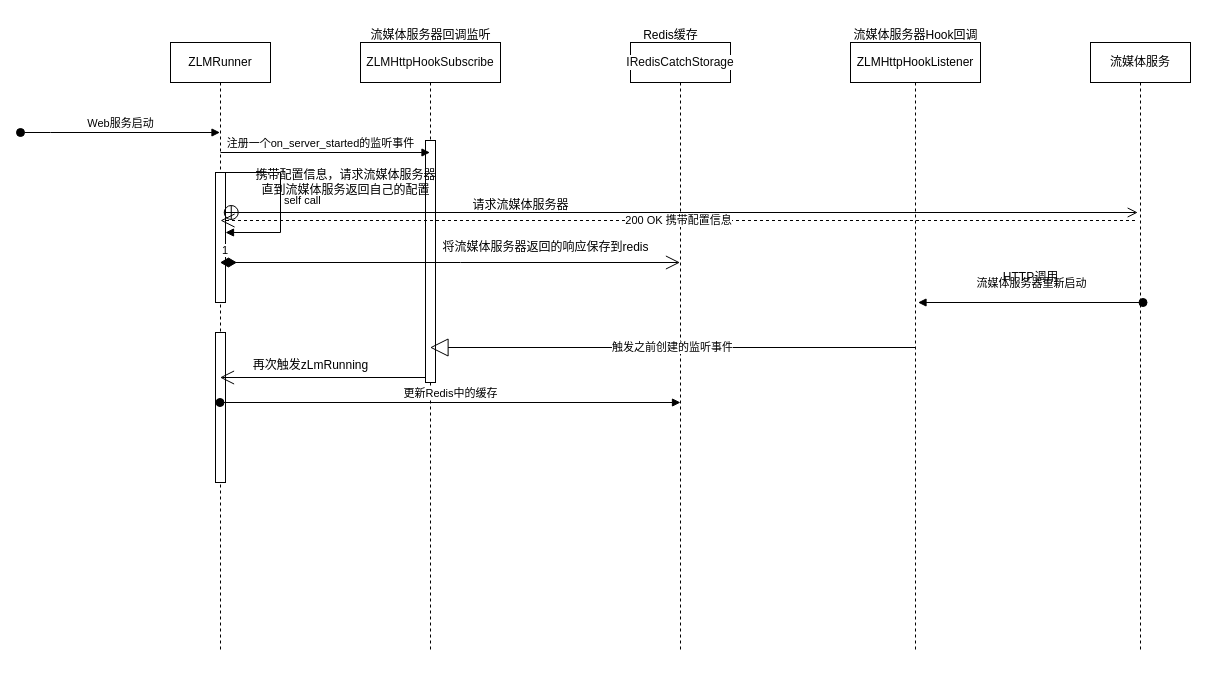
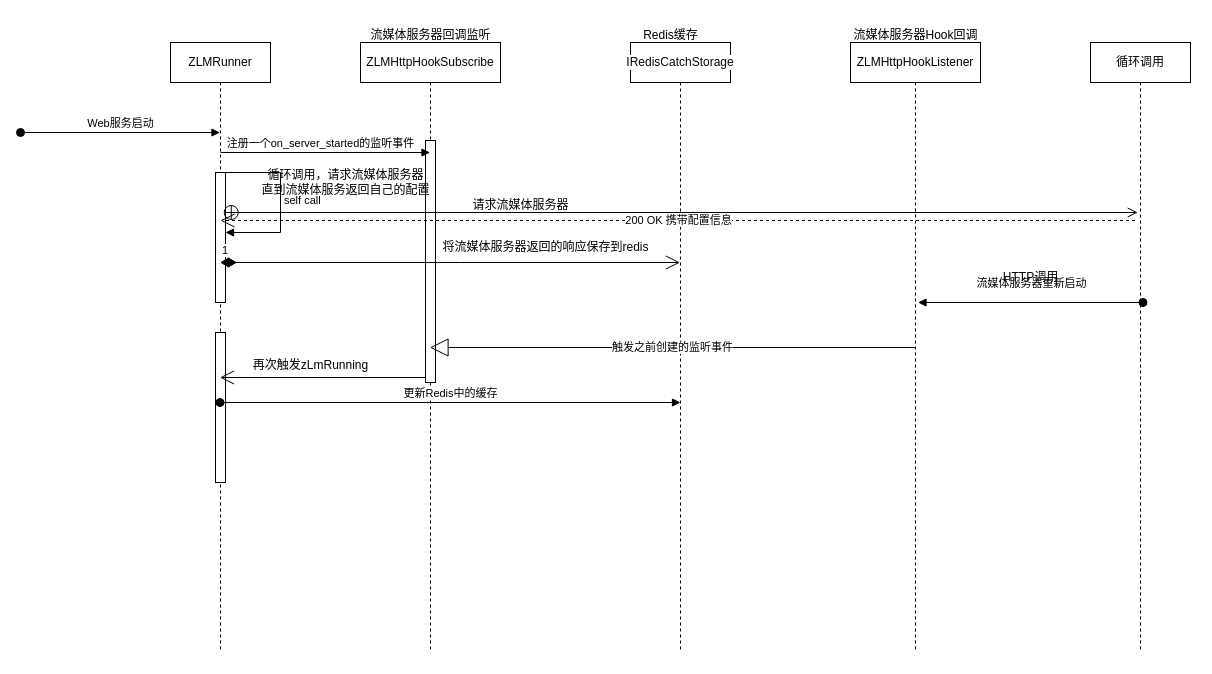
  <mxCell id="0" />
  <mxCell id="1" parent="0" />
  <mxCell id="2" value="ZLMRunner" style="shape=umlLifeline;perimeter=lifelinePerimeter;whiteSpace=wrap;html=1;container=1;dropTarget=0;collapsible=0;recursiveResize=0;outlineConnect=0;portConstraint=eastwest;newEdgeStyle={&quot;curved&quot;:0,&quot;rounded&quot;:0};" vertex="1" parent="1"><mxGeometry x="170" y="42" width="100" height="610" as="geometry" /></mxCell>
  <mxCell id="3" value="" style="html=1;points=[[0,0,0,0,5],[0,1,0,0,-5],[1,0,0,0,5],[1,1,0,0,-5]];perimeter=orthogonalPerimeter;outlineConnect=0;targetShapes=umlLifeline;portConstraint=eastwest;newEdgeStyle={&quot;curved&quot;:0,&quot;rounded&quot;:0};" vertex="1" parent="2"><mxGeometry x="45" y="130" width="10" height="130" as="geometry" /></mxCell>
  <mxCell id="4" value="self call" style="html=1;align=left;spacingLeft=2;endArrow=block;rounded=0;edgeStyle=orthogonalEdgeStyle;curved=0;rounded=0;" edge="1" target="3" parent="2" source="2"><mxGeometry relative="1" as="geometry"><mxPoint x="55" y="130" as="sourcePoint" /><Array as="points"><mxPoint x="110" y="130" /><mxPoint x="110" y="190" /></Array></mxGeometry></mxCell>
  <mxCell id="5" value="" style="html=1;points=[[0,0,0,0,5],[0,1,0,0,-5],[1,0,0,0,5],[1,1,0,0,-5]];perimeter=orthogonalPerimeter;outlineConnect=0;targetShapes=umlLifeline;portConstraint=eastwest;newEdgeStyle={&quot;curved&quot;:0,&quot;rounded&quot;:0};" vertex="1" parent="2"><mxGeometry x="45" y="290" width="10" height="150" as="geometry" /></mxCell>
  <mxCell id="6" value="&lt;div style=&quot;background-color:#ffffff;color:#080808&quot;&gt;&lt;pre style=&quot;&quot;&gt;&lt;font style=&quot;font-size: 12px;&quot; face=&quot;Helvetica&quot;&gt;ZLMHttpHookSubscribe&lt;/font&gt;&lt;/pre&gt;&lt;/div&gt;" style="shape=umlLifeline;perimeter=lifelinePerimeter;whiteSpace=wrap;html=1;container=1;dropTarget=0;collapsible=0;recursiveResize=0;outlineConnect=0;portConstraint=eastwest;newEdgeStyle={&quot;curved&quot;:0,&quot;rounded&quot;:0};" vertex="1" parent="1"><mxGeometry x="360" y="42" width="140" height="610" as="geometry" /></mxCell>
  <mxCell id="7" value="" style="html=1;points=[[0,0,0,0,5],[0,1,0,0,-5],[1,0,0,0,5],[1,1,0,0,-5]];perimeter=orthogonalPerimeter;outlineConnect=0;targetShapes=umlLifeline;portConstraint=eastwest;newEdgeStyle={&quot;curved&quot;:0,&quot;rounded&quot;:0};" vertex="1" parent="6"><mxGeometry x="65" y="98" width="10" height="242" as="geometry" /></mxCell>
  <mxCell id="8" value="Web服务启动" style="html=1;verticalAlign=bottom;startArrow=oval;startFill=1;endArrow=block;startSize=8;curved=0;rounded=0;" edge="1" parent="1" target="2"><mxGeometry x="0.003" width="60" relative="1" as="geometry"><mxPoint x="20" y="132" as="sourcePoint" /><mxPoint x="80" y="132" as="targetPoint" /><Array as="points"><mxPoint x="50" y="132" /></Array><mxPoint as="offset" /></mxGeometry></mxCell>
  <mxCell id="9" value="流媒体服务器回调监听" style="text;html=1;align=center;verticalAlign=middle;resizable=0;points=[];autosize=1;strokeColor=none;fillColor=none;" vertex="1" parent="1"><mxGeometry x="360" y="20" width="140" height="30" as="geometry" /></mxCell>
  <mxCell id="10" value="注册一个on_server_started的监听事件" style="html=1;verticalAlign=bottom;endArrow=block;curved=0;rounded=0;" edge="1" parent="1" target="6"><mxGeometry x="-0.045" width="80" relative="1" as="geometry"><mxPoint x="220" y="152" as="sourcePoint" /><mxPoint x="300" y="152" as="targetPoint" /><mxPoint as="offset" /></mxGeometry></mxCell>
- <mxCell id="11" value="携带配置信息，请求流媒体服务器&lt;br&gt;直到流媒体服务返回自己的配置" style="text;html=1;align=center;verticalAlign=middle;resizable=0;points=[];autosize=1;strokeColor=none;fillColor=none;" vertex="1" parent="1"><mxGeometry x="250" y="162" width="190" height="40" as="geometry" /></mxCell>
+ <mxCell id="11" value="循环调用，请求流媒体服务器&lt;br&gt;直到流媒体服务返回自己的配置" style="text;html=1;align=center;verticalAlign=middle;resizable=0;points=[];autosize=1;strokeColor=none;fillColor=none;" vertex="1" parent="1"><mxGeometry x="250" y="162" width="190" height="40" as="geometry" /></mxCell>
  <mxCell id="12" value="&lt;div style=&quot;background-color:#ffffff;color:#080808&quot;&gt;&lt;pre style=&quot;&quot;&gt;&lt;font style=&quot;font-size: 12px;&quot; face=&quot;Helvetica&quot;&gt;IRedisCatchStorage&lt;/font&gt;&lt;/pre&gt;&lt;/div&gt;" style="shape=umlLifeline;perimeter=lifelinePerimeter;whiteSpace=wrap;html=1;container=1;dropTarget=0;collapsible=0;recursiveResize=0;outlineConnect=0;portConstraint=eastwest;newEdgeStyle={&quot;curved&quot;:0,&quot;rounded&quot;:0};" vertex="1" parent="1"><mxGeometry x="630" y="42" width="100" height="610" as="geometry" /></mxCell>
  <mxCell id="13" value="Redis缓存" style="text;html=1;align=center;verticalAlign=middle;resizable=0;points=[];autosize=1;strokeColor=none;fillColor=none;" vertex="1" parent="1"><mxGeometry x="630" y="20" width="80" height="30" as="geometry" /></mxCell>
  <mxCell id="14" value="1" style="endArrow=open;html=1;endSize=12;startArrow=diamondThin;startSize=14;startFill=1;edgeStyle=orthogonalEdgeStyle;align=left;verticalAlign=bottom;rounded=0;" edge="1" parent="1" source="2" target="12"><mxGeometry x="-1" y="3" relative="1" as="geometry"><mxPoint x="230" y="262" as="sourcePoint" /><mxPoint x="390" y="262" as="targetPoint" /><Array as="points"><mxPoint x="460" y="262" /><mxPoint x="460" y="262" /></Array></mxGeometry></mxCell>
  <mxCell id="15" value="将流媒体服务器返回的响应保存到redis" style="text;html=1;align=center;verticalAlign=middle;resizable=0;points=[];autosize=1;strokeColor=none;fillColor=none;" vertex="1" parent="1"><mxGeometry x="430" y="232" width="230" height="30" as="geometry" /></mxCell>
  <mxCell id="16" value="ZLMHttpHookListener" style="shape=umlLifeline;perimeter=lifelinePerimeter;whiteSpace=wrap;html=1;container=1;dropTarget=0;collapsible=0;recursiveResize=0;outlineConnect=0;portConstraint=eastwest;newEdgeStyle={&quot;curved&quot;:0,&quot;rounded&quot;:0};" vertex="1" parent="1"><mxGeometry x="850" y="42" width="130" height="610" as="geometry" /></mxCell>
  <mxCell id="17" value="流媒体服务器Hook回调" style="text;html=1;align=center;verticalAlign=middle;resizable=0;points=[];autosize=1;strokeColor=none;fillColor=none;" vertex="1" parent="1"><mxGeometry x="840" y="20" width="150" height="30" as="geometry" /></mxCell>
  <mxCell id="18" value="流媒体服务器重新启动" style="html=1;verticalAlign=bottom;startArrow=oval;startFill=1;endArrow=block;startSize=8;curved=0;rounded=0;" edge="1" parent="1"><mxGeometry y="-10" width="60" relative="1" as="geometry"><mxPoint x="1142.5" y="302" as="sourcePoint" /><mxPoint x="917.5" y="302" as="targetPoint" /><mxPoint x="1" as="offset" /></mxGeometry></mxCell>
- <mxCell id="19" value="流媒体服务" style="shape=umlLifeline;perimeter=lifelinePerimeter;whiteSpace=wrap;html=1;container=1;dropTarget=0;collapsible=0;recursiveResize=0;outlineConnect=0;portConstraint=eastwest;newEdgeStyle={&quot;curved&quot;:0,&quot;rounded&quot;:0};" vertex="1" parent="1"><mxGeometry x="1090" y="42" width="100" height="610" as="geometry" /></mxCell>
+ <mxCell id="19" value="循环调用" style="shape=umlLifeline;perimeter=lifelinePerimeter;whiteSpace=wrap;html=1;container=1;dropTarget=0;collapsible=0;recursiveResize=0;outlineConnect=0;portConstraint=eastwest;newEdgeStyle={&quot;curved&quot;:0,&quot;rounded&quot;:0};" vertex="1" parent="1"><mxGeometry x="1090" y="42" width="100" height="610" as="geometry" /></mxCell>
  <mxCell id="20" value="HTTP调用" style="text;html=1;align=center;verticalAlign=middle;resizable=0;points=[];autosize=1;strokeColor=none;fillColor=none;" vertex="1" parent="1"><mxGeometry x="990" y="262" width="80" height="30" as="geometry" /></mxCell>
  <mxCell id="21" value="" style="endArrow=open;startArrow=circlePlus;endFill=0;startFill=0;endSize=8;html=1;rounded=0;" edge="1" parent="1"><mxGeometry width="160" relative="1" as="geometry"><mxPoint x="222.75" y="212" as="sourcePoint" /><mxPoint x="1137.25" y="212" as="targetPoint" /></mxGeometry></mxCell>
  <mxCell id="22" value="请求流媒体服务器" style="text;html=1;align=center;verticalAlign=middle;resizable=0;points=[];autosize=1;strokeColor=none;fillColor=none;" vertex="1" parent="1"><mxGeometry x="455" y="190" width="130" height="30" as="geometry" /></mxCell>
  <mxCell id="23" value="200 OK 携带配置信息" style="endArrow=open;endSize=12;dashed=1;html=1;rounded=0;" edge="1" parent="1"><mxGeometry width="160" relative="1" as="geometry"><mxPoint x="1134.5" y="220" as="sourcePoint" /><mxPoint x="220" y="220" as="targetPoint" /></mxGeometry></mxCell>
  <mxCell id="24" value="触发之前创建的监听事件" style="endArrow=block;endSize=16;endFill=0;html=1;rounded=0;" edge="1" parent="1" source="16" target="6"><mxGeometry width="160" relative="1" as="geometry"><mxPoint x="650" y="402" as="sourcePoint" /><mxPoint x="810" y="402" as="targetPoint" /></mxGeometry></mxCell>
  <mxCell id="25" value="" style="endArrow=open;endFill=1;endSize=12;html=1;rounded=0;exitX=0;exitY=1;exitDx=0;exitDy=-5;exitPerimeter=0;" edge="1" parent="1" source="7" target="2"><mxGeometry width="160" relative="1" as="geometry"><mxPoint x="650" y="402" as="sourcePoint" /><mxPoint x="810" y="402" as="targetPoint" /></mxGeometry></mxCell>
  <mxCell id="26" value="再次触发zLmRunning" style="text;html=1;align=center;verticalAlign=middle;resizable=0;points=[];autosize=1;strokeColor=none;fillColor=none;" vertex="1" parent="1"><mxGeometry x="240" y="350" width="140" height="30" as="geometry" /></mxCell>
  <mxCell id="27" value="更新Redis中的缓存" style="html=1;verticalAlign=bottom;startArrow=oval;startFill=1;endArrow=block;startSize=8;curved=0;rounded=0;" edge="1" parent="1" source="2"><mxGeometry width="60" relative="1" as="geometry"><mxPoint x="700" y="402" as="sourcePoint" /><mxPoint x="680" y="402" as="targetPoint" /></mxGeometry></mxCell>
